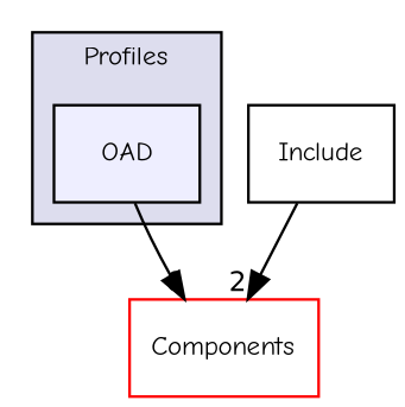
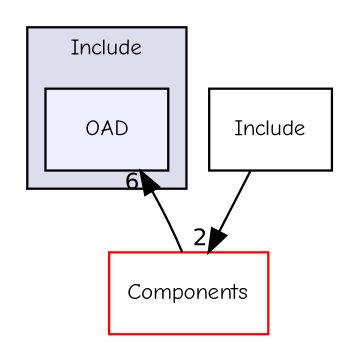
  digraph {
    compound=true
    fontname="Comic Neue"
    node [fontname="Comic Neue" fontsize=10 shape=box style=filled]
    edge [fontname="Comic Neue" labeldistance=1.5 labelfontname=Helvetica labelfontsize=10]
    n1 [fillcolor="#eeeeff" label=OAD pencolor=black]
    n2 [color=red fillcolor=white label=Components]
    n3 [label=Include style=""]
    subgraph cluster_1 {
      bgcolor="#ddddee"
      fontsize=10
-     label=Profiles
+     label=Include
      pencolor=black
      n1
    }
-   n1 -> n2 [headlabel=6]
+   n2 -> n1 [headlabel=6]
    n3 -> n2 [headlabel=2]
  }
